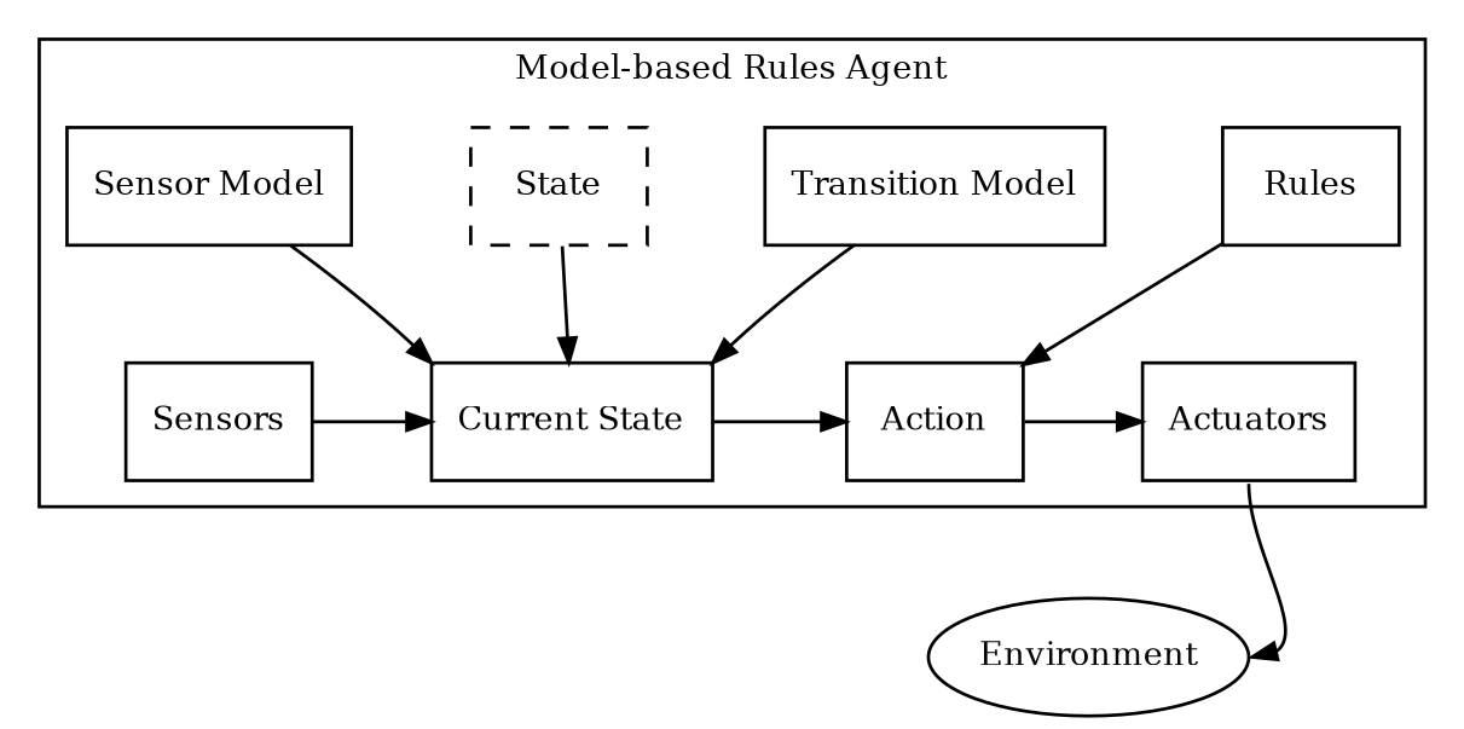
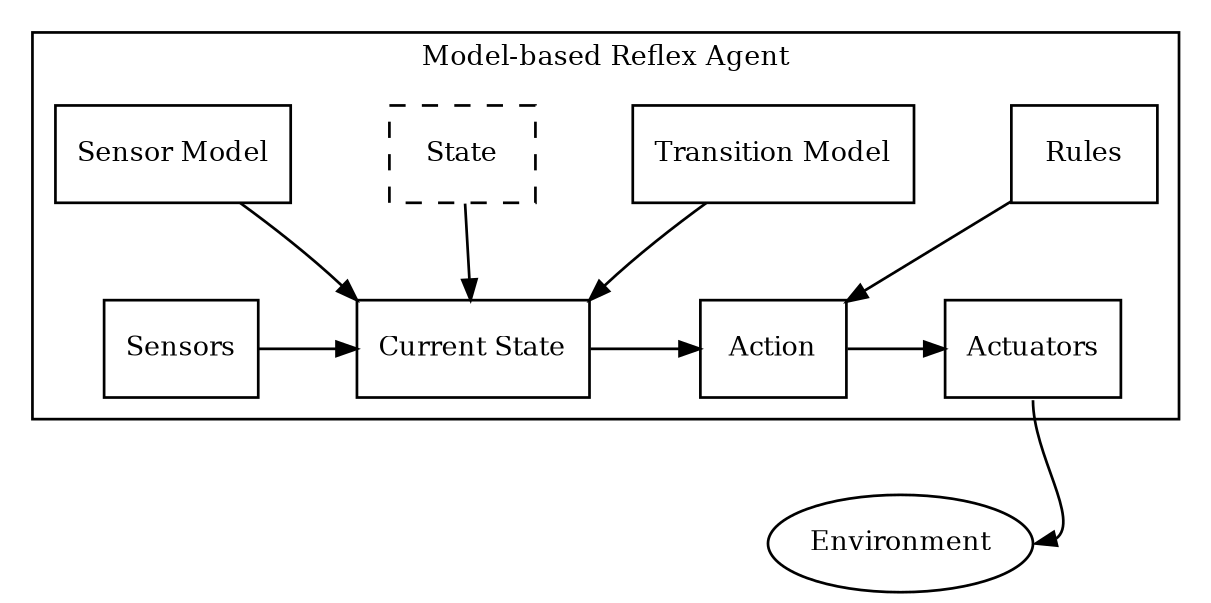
  digraph {
    fontsize=10.0
    nodesep=0.5
    ranksep=0.5
    node [fontsize=10.0 shape=box]
    edge [arrowsize=0.75]
    n1 [label=State style=dashed]
    n2 [label="Transition Model"]
    n3 [label="Sensor Model"]
    n4 [label=Rules]
    n5 [label=Sensors]
    n6 [label="Current State"]
    n7 [label=Action]
    n8 [label=Actuators]
    n9 [label=Environment shape=oval]
    subgraph cluster_1 {
-     label="Model-based Rules Agent"
+     label="Model-based Reflex Agent"
      subgraph sub_2 {
        label="Model-based Reflex Agent"
        rank=same
        n1
        n2
        n3
        n4
      }
      subgraph sub_3 {
        label="Model-based Reflex Agent"
        rank=same
        n5
        n6
        n7
        n8
      }
    }
    n1 -> n6
    n2 -> n6 [headport=ne]
    n2 -> n7 [arrowhead=none style=invisible]
    n3 -> n6 [headport=nw]
    n4 -> n7
    n5 -> n6
    n6 -> n7
    n7 -> n8
    n8 -> n9 [headport=e tailport=s]
  }
